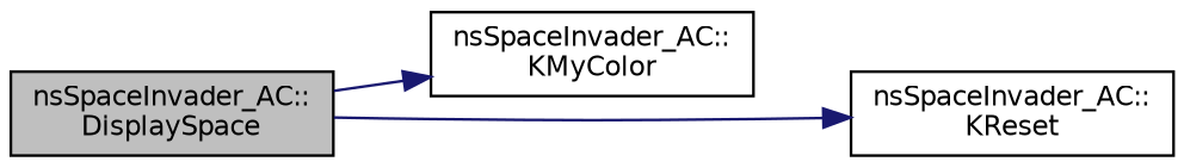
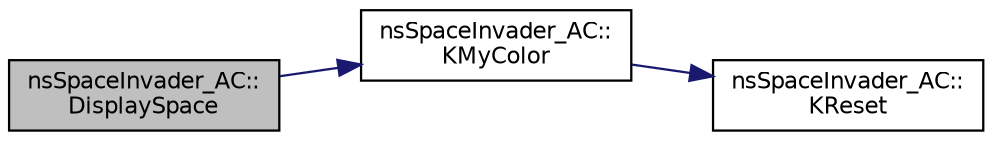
  digraph {
    rankdir=LR
    node [color=black fillcolor=white fontname=Helvetica fontsize=10 shape=record style=filled]
    edge [color=midnightblue fontname=Helvetica fontsize=10 labelfontname=Helvetica labelfontsize=10 style=solid]
    n1 [fillcolor=grey75 fontcolor=black height=0.2 label="nsSpaceInvader_AC::\lDisplaySpace" width=0.4]
    n2 [height=0.2 label="nsSpaceInvader_AC::\lKMyColor" width=0.4]
    n3 [height=0.2 label="nsSpaceInvader_AC::\lKReset" width=0.4]
    n1 -> n2
-   n1 -> n3
+   n2 -> n3
  }
